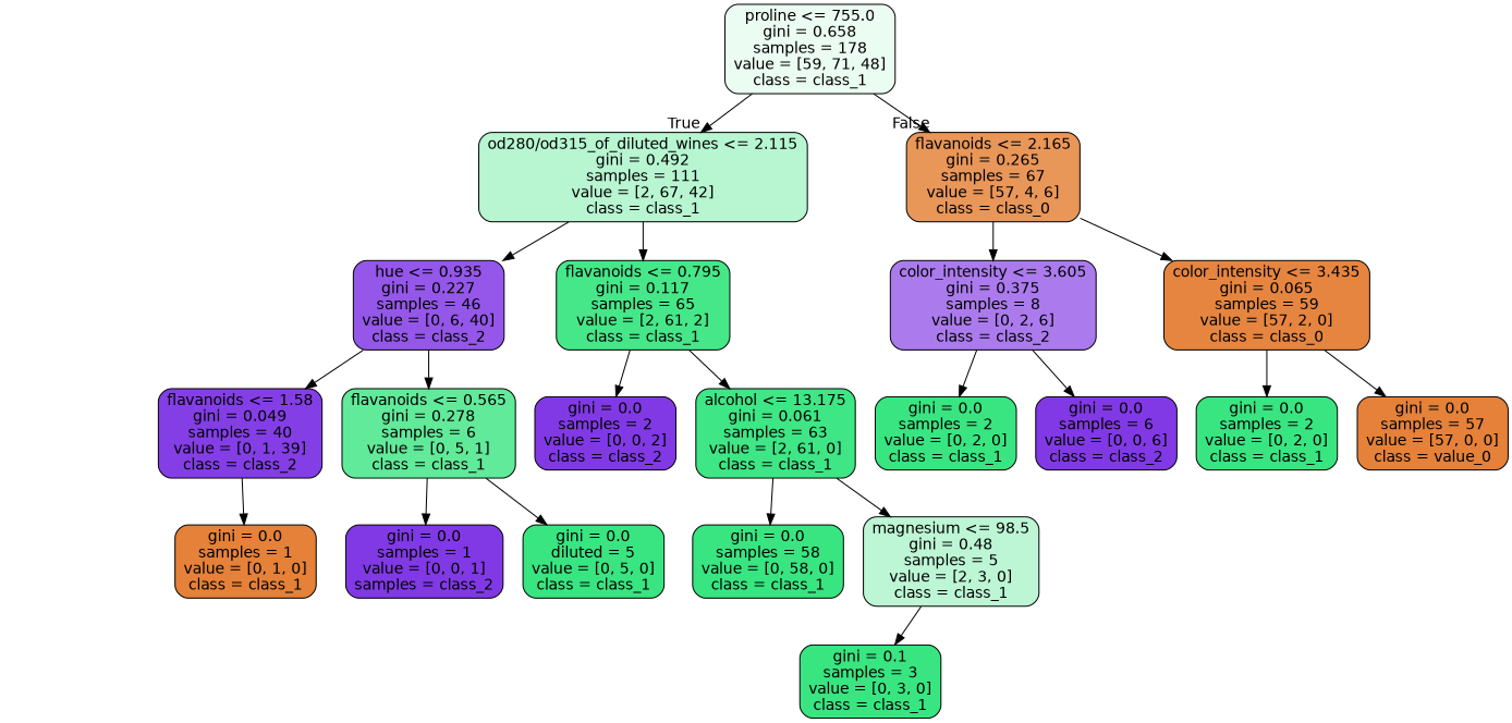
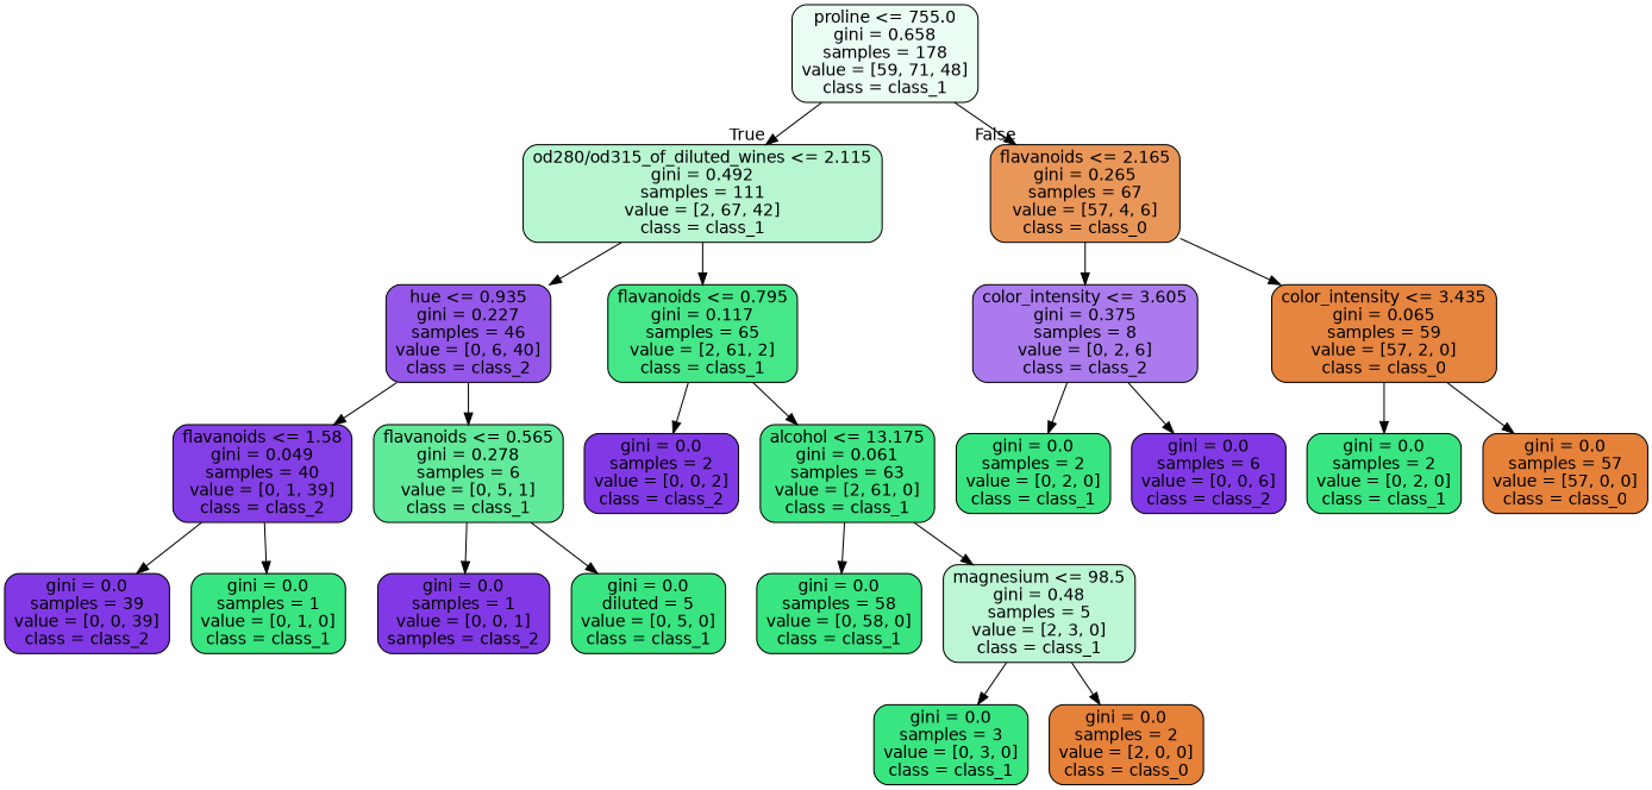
  digraph {
    node [color=black fillcolor="#39e581" fontname=helvetica shape=box style="filled, rounded"]
    edge [fontname=helvetica]
    n1 [fillcolor="#ebfcf2" label="proline <= 755.0\ngini = 0.658\nsamples = 178\nvalue = [59, 71, 48]\nclass = class_1"]
    n2 [fillcolor="#b7f6d1" label="od280/od315_of_diluted_wines <= 2.115\ngini = 0.492\nsamples = 111\nvalue = [2, 67, 42]\nclass = class_1"]
    n3 [fillcolor="#e99659" label="flavanoids <= 2.165\ngini = 0.265\nsamples = 67\nvalue = [57, 4, 6]\nclass = class_0"]
    n4 [fillcolor="#9457e9" label="hue <= 0.935\ngini = 0.227\nsamples = 46\nvalue = [0, 6, 40]\nclass = class_2"]
    n5 [fillcolor="#46e789" label="flavanoids <= 0.795\ngini = 0.117\nsamples = 65\nvalue = [2, 61, 2]\nclass = class_1"]
    n6 [fillcolor="#ab7bee" label="color_intensity <= 3.605\ngini = 0.375\nsamples = 8\nvalue = [0, 2, 6]\nclass = class_2"]
    n7 [fillcolor="#e68540" label="color_intensity <= 3.435\ngini = 0.065\nsamples = 59\nvalue = [57, 2, 0]\nclass = class_0"]
    n8 [fillcolor="#843ee6" label="flavanoids <= 1.58\ngini = 0.049\nsamples = 40\nvalue = [0, 1, 39]\nclass = class_2"]
    n9 [fillcolor="#61ea9a" label="flavanoids <= 0.565\ngini = 0.278\nsamples = 6\nvalue = [0, 5, 1]\nclass = class_1"]
    n10 [fillcolor="#8139e5" label="gini = 0.0\nsamples = 2\nvalue = [0, 0, 2]\nclass = class_2"]
    n11 [fillcolor="#3fe685" label="alcohol <= 13.175\ngini = 0.061\nsamples = 63\nvalue = [2, 61, 0]\nclass = class_1"]
-   n13 [fillcolor="#e58139" label="gini = 0.0\nsamples = 1\nvalue = [0, 1, 0]\nclass = class_1"]
+   n12 [fillcolor="#8139e5" label="gini = 0.0\nsamples = 39\nvalue = [0, 0, 39]\nclass = class_2"]
+   n13 [label="gini = 0.0\nsamples = 1\nvalue = [0, 1, 0]\nclass = class_1"]
    n14 [fillcolor="#8139e5" label="gini = 0.0\nsamples = 1\nvalue = [0, 0, 1]\nsamples = class_2"]
    n15 [label="gini = 0.0\ndiluted = 5\nvalue = [0, 5, 0]\nclass = class_1"]
    n16 [label="gini = 0.0\nsamples = 58\nvalue = [0, 58, 0]\nclass = class_1"]
    n17 [fillcolor="#bdf6d5" label="magnesium <= 98.5\ngini = 0.48\nsamples = 5\nvalue = [2, 3, 0]\nclass = class_1"]
-   n18 [label="gini = 0.1\nsamples = 3\nvalue = [0, 3, 0]\nclass = class_1"]
+   n18 [label="gini = 0.0\nsamples = 3\nvalue = [0, 3, 0]\nclass = class_1"]
+   n19 [fillcolor="#e58139" label="gini = 0.0\nsamples = 2\nvalue = [2, 0, 0]\nclass = class_0"]
    n20 [label="gini = 0.0\nsamples = 2\nvalue = [0, 2, 0]\nclass = class_1"]
    n21 [fillcolor="#8139e5" label="gini = 0.0\nsamples = 6\nvalue = [0, 0, 6]\nclass = class_2"]
    n22 [label="gini = 0.0\nsamples = 2\nvalue = [0, 2, 0]\nclass = class_1"]
-   n23 [fillcolor="#e58139" label="gini = 0.0\nsamples = 57\nvalue = [57, 0, 0]\nclass = value_0"]
+   n23 [fillcolor="#e58139" label="gini = 0.0\nsamples = 57\nvalue = [57, 0, 0]\nclass = class_0"]
    n1 -> n2 [headlabel=True labelangle=45 labeldistance=2.5]
    n1 -> n3 [headlabel=False labelangle=-45 labeldistance=2.5]
    n2 -> n4
    n2 -> n5
    n3 -> n6
    n3 -> n7
    n4 -> n8
    n4 -> n9
    n5 -> n10
    n5 -> n11
    n6 -> n20
    n6 -> n21
    n7 -> n22
    n7 -> n23
+   n8 -> n12
    n8 -> n13
    n9 -> n14
    n9 -> n15
    n11 -> n16
    n11 -> n17
    n17 -> n18
+   n17 -> n19
  }
